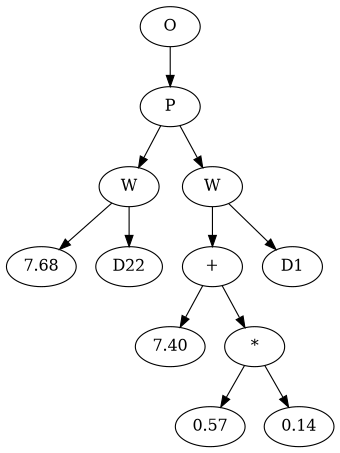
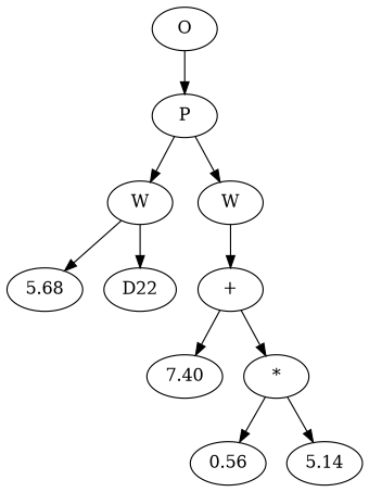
  digraph {
    n1 [label=O]
    n2 [label=P]
    n3 [label=W]
    n4 [label=W]
-   n5 [label=7.68]
+   n5 [label=5.68]
    n6 [label=D22]
    n7 [label="+"]
-   n8 [label=D1]
    n9 [label=7.40]
    n10 [label="*"]
-   n11 [label=0.57]
-   n12 [label=0.14]
+   n11 [label=0.56]
+   n12 [label=5.14]
    n1 -> n2
    n2 -> n3
    n2 -> n4
    n3 -> n5
    n3 -> n6
    n4 -> n7
-   n4 -> n8
    n7 -> n9
    n7 -> n10
    n10 -> n11
    n10 -> n12
  }
